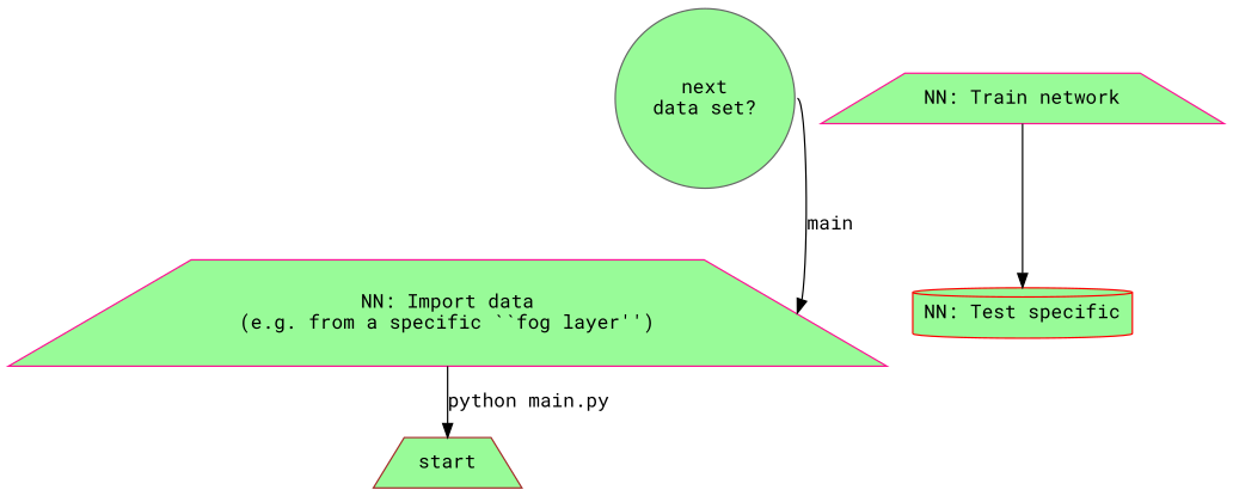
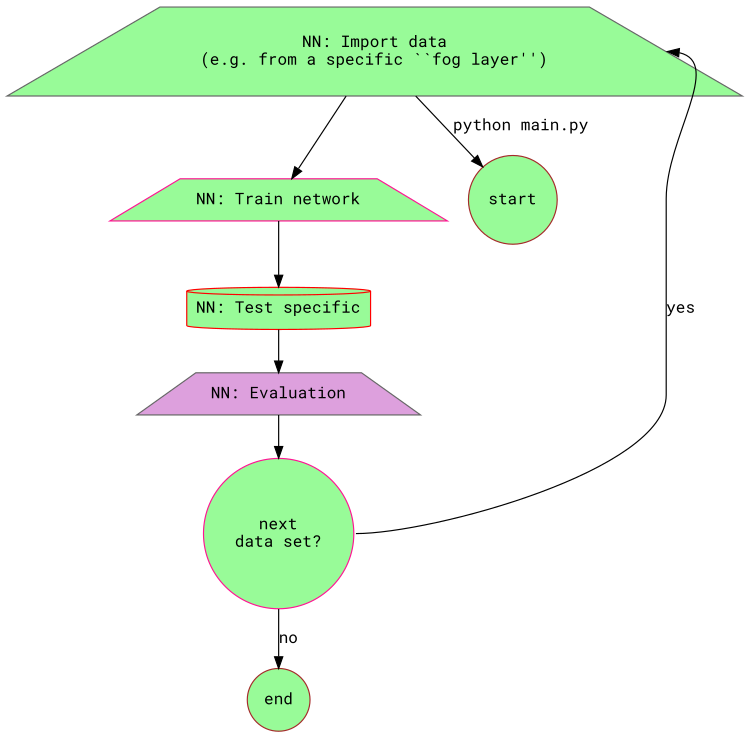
  digraph {
    fontname="Roboto Mono"
    rankdir=TB
    node [color=gray40 fillcolor=palegreen fontname="Roboto Mono" shape=trapezium style=filled]
    edge [fontname="Roboto Mono" weight=2]
-   n1 [color=deeppink label="NN: Import data\n(e.g. from a specific ``fog layer'')"]
+   n1 [label="NN: Import data\n(e.g. from a specific ``fog layer'')"]
    n2 [color=deeppink label="NN: Train network"]
-   start [color=brown]
+   start [color=brown shape=circle]
    n4 [color=red label="NN: Test specific" shape=cylinder]
-   n6 [label="next\ndata set\?" shape=circle]
+   n5 [fillcolor=plum label="NN: Evaluation"]
+   n6 [color=deeppink label="next\ndata set\?" shape=circle]
+   end [color=brown shape=circle]
+   n1 -> n2
    n1 -> start [label="python main.py"]
    n2 -> n4
-   n6 -> n1 [headport=e label=main tailport=e weight=1]
+   n4 -> n5
+   n5 -> n6
+   n6 -> n1 [headport=e label=yes tailport=e weight=1]
+   n6 -> end [label=no]
  }
